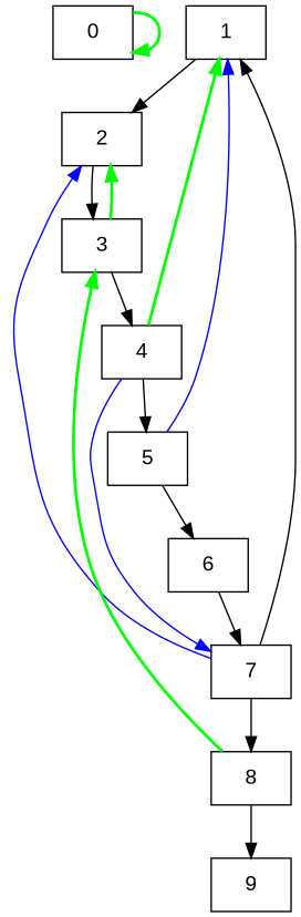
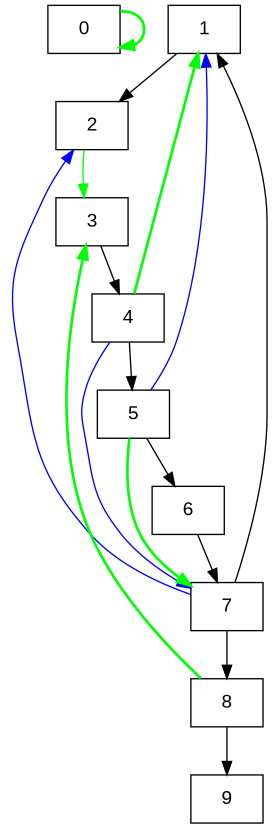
  digraph {
    fontname="Liberation Sans"
    rankdir=TB
    node [fontname="Liberation Sans" shape=box]
    edge [color=black fontname="Liberation Sans" weight=10000000]
    n1 [label=0]
    n2 [label=1]
    n3 [label=2]
    n4 [label=3]
    n5 [label=4]
    n6 [label=5]
    n7 [label=7]
    n8 [label=6]
    n9 [label=8]
    n10 [label=9]
    n1 -> n1 [color=green penwidth=2 weight=0]
    n2 -> n3
-   n3 -> n4
-   n4 -> n3 [color=green penwidth=2 weight=0]
+   n3 -> n4 [color=green]
    n4 -> n5
    n5 -> n2 [color=green penwidth=2 weight=0]
    n5 -> n6
    n5 -> n7 [color=blue penwidth=1 weight=0]
    n6 -> n2 [color=blue penwidth=1 weight=0]
+   n6 -> n7 [color=green penwidth=2 weight=0]
    n6 -> n8
    n7 -> n2
    n7 -> n3 [color=blue penwidth=1 weight=0]
    n7 -> n9
    n8 -> n7
    n9 -> n4 [color=green penwidth=2 weight=0]
    n9 -> n10
  }
